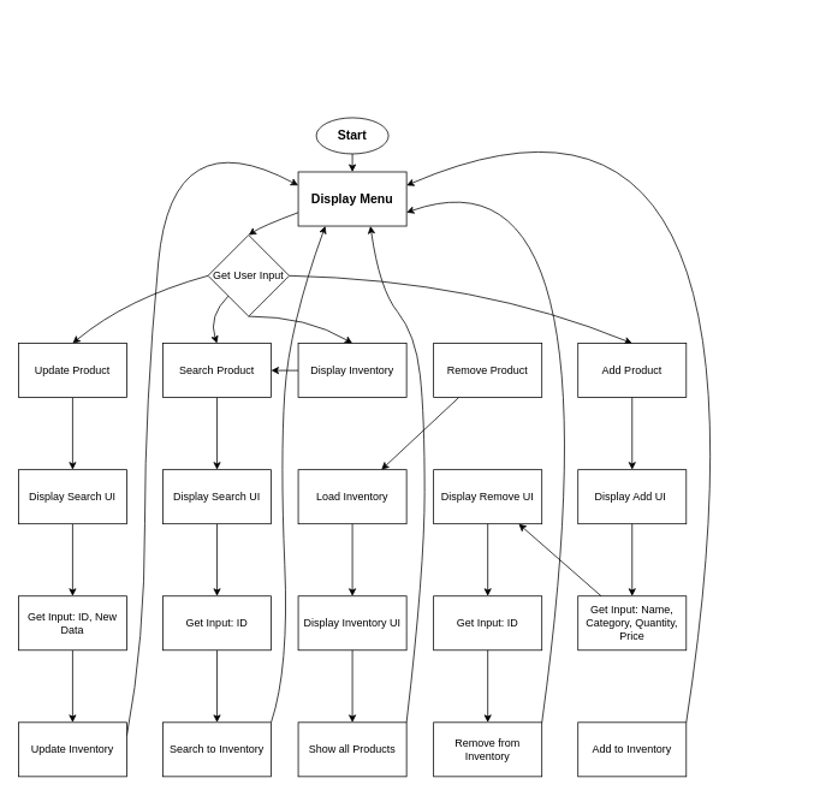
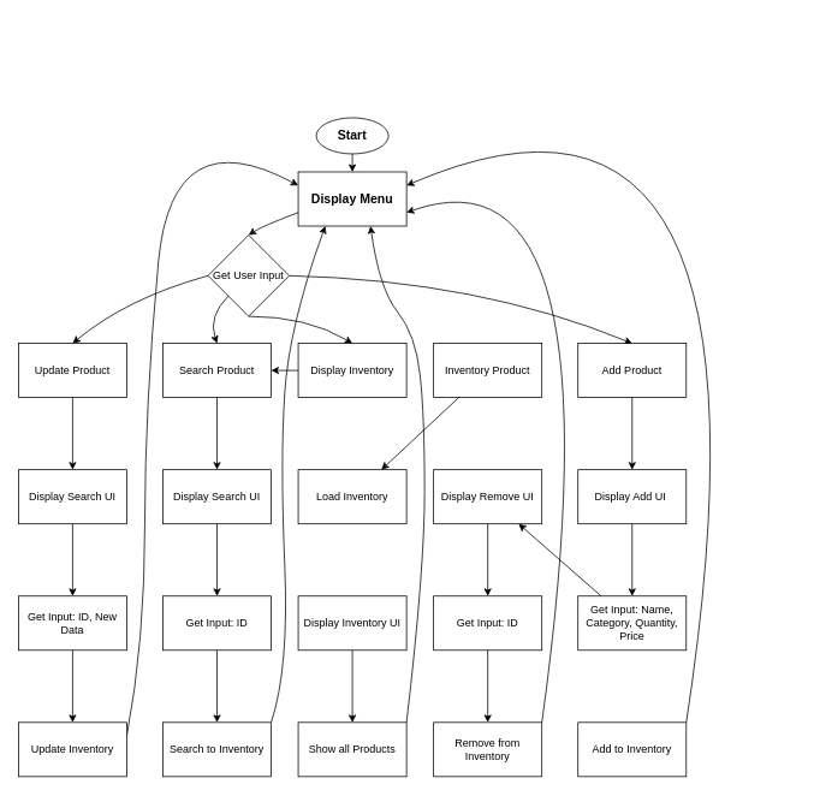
  <mxCell id="0" />
  <mxCell id="1" parent="0" />
  <mxCell id="2" value="" style="edgeStyle=none;html=1;" edge="1" parent="1" source="3" target="10"><mxGeometry relative="1" as="geometry" /></mxCell>
  <mxCell id="3" value="Start" style="ellipse;whiteSpace=wrap;html=1;fontStyle=1;fontSize=14;" vertex="1" parent="1"><mxGeometry x="350" y="130" width="80" height="40" as="geometry" /></mxCell>
  <mxCell id="4" style="edgeStyle=none;html=1;exitX=0.5;exitY=1;exitDx=0;exitDy=0;entryX=0.5;entryY=0;entryDx=0;entryDy=0;rounded=0;curved=1;" edge="1" parent="1" source="8" target="12"><mxGeometry relative="1" as="geometry"><Array as="points"><mxPoint x="140" y="330" /></Array></mxGeometry></mxCell>
  <mxCell id="5" style="edgeStyle=none;html=1;exitX=1;exitY=1;exitDx=0;exitDy=0;entryX=0.5;entryY=0;entryDx=0;entryDy=0;rounded=0;curved=1;" edge="1" parent="1" source="8" target="20"><mxGeometry relative="1" as="geometry"><Array as="points"><mxPoint x="230" y="350" /></Array></mxGeometry></mxCell>
  <mxCell id="6" style="edgeStyle=none;html=1;exitX=1;exitY=0.5;exitDx=0;exitDy=0;entryX=0.5;entryY=0;entryDx=0;entryDy=0;rounded=0;curved=1;" edge="1" parent="1" source="8" target="27"><mxGeometry relative="1" as="geometry"><Array as="points"><mxPoint x="340" y="350" /></Array></mxGeometry></mxCell>
  <mxCell id="7" style="edgeStyle=none;html=1;exitX=0.5;exitY=0;exitDx=0;exitDy=0;entryX=0.5;entryY=0;entryDx=0;entryDy=0;rounded=0;curved=1;" edge="1" parent="1" source="8" target="41"><mxGeometry relative="1" as="geometry"><Array as="points"><mxPoint x="530" y="310" /></Array></mxGeometry></mxCell>
  <mxCell id="8" value="Get User Input" style="rhombus;whiteSpace=wrap;html=1;direction=south;" vertex="1" parent="1"><mxGeometry x="230" y="260" width="90" height="90" as="geometry" /></mxCell>
  <mxCell id="9" style="edgeStyle=none;html=1;exitX=0;exitY=0.75;exitDx=0;exitDy=0;entryX=0;entryY=0.5;entryDx=0;entryDy=0;rounded=0;curved=1;" edge="1" parent="1" source="10" target="8"><mxGeometry relative="1" as="geometry"><Array as="points"><mxPoint x="290" y="250" /></Array></mxGeometry></mxCell>
  <mxCell id="10" value="Display Menu" style="whiteSpace=wrap;html=1;fontSize=14;fontStyle=1;" vertex="1" parent="1"><mxGeometry x="330" y="190" width="120" height="60" as="geometry" /></mxCell>
  <mxCell id="11" value="" style="edgeStyle=none;html=1;" edge="1" parent="1" source="12" target="14"><mxGeometry relative="1" as="geometry" /></mxCell>
  <mxCell id="12" value="Update Product" style="rounded=0;whiteSpace=wrap;html=1;" vertex="1" parent="1"><mxGeometry x="20" y="380" width="120" height="60" as="geometry" /></mxCell>
  <mxCell id="13" value="" style="edgeStyle=none;html=1;" edge="1" parent="1" source="14" target="16"><mxGeometry relative="1" as="geometry" /></mxCell>
  <mxCell id="14" value="Display Search UI" style="rounded=0;whiteSpace=wrap;html=1;" vertex="1" parent="1"><mxGeometry x="20" y="520" width="120" height="60" as="geometry" /></mxCell>
  <mxCell id="15" value="" style="edgeStyle=none;html=1;" edge="1" parent="1" source="16" target="18"><mxGeometry relative="1" as="geometry" /></mxCell>
  <mxCell id="16" value="Get Input: ID, New Data" style="rounded=0;whiteSpace=wrap;html=1;" vertex="1" parent="1"><mxGeometry x="20" y="660" width="120" height="60" as="geometry" /></mxCell>
  <mxCell id="17" style="edgeStyle=none;html=1;exitX=1;exitY=0.25;exitDx=0;exitDy=0;entryX=0;entryY=0.25;entryDx=0;entryDy=0;rounded=0;curved=1;" edge="1" parent="1" source="18" target="10"><mxGeometry relative="1" as="geometry"><Array as="points"><mxPoint x="160" y="710" /><mxPoint x="160" y="450" /><mxPoint x="190" y="130" /></Array></mxGeometry></mxCell>
  <mxCell id="18" value="Update Inventory" style="rounded=0;whiteSpace=wrap;html=1;" vertex="1" parent="1"><mxGeometry x="20" y="800" width="120" height="60" as="geometry" /></mxCell>
  <mxCell id="19" value="" style="edgeStyle=none;html=1;" edge="1" parent="1" source="20" target="22"><mxGeometry relative="1" as="geometry" /></mxCell>
  <mxCell id="20" value="Search Product" style="rounded=0;whiteSpace=wrap;html=1;" vertex="1" parent="1"><mxGeometry x="180" y="380" width="120" height="60" as="geometry" /></mxCell>
  <mxCell id="21" value="" style="edgeStyle=none;html=1;" edge="1" parent="1" source="22" target="24"><mxGeometry relative="1" as="geometry" /></mxCell>
  <mxCell id="22" value="Display Search UI" style="rounded=0;whiteSpace=wrap;html=1;" vertex="1" parent="1"><mxGeometry x="180" y="520" width="120" height="60" as="geometry" /></mxCell>
  <mxCell id="23" value="" style="edgeStyle=none;html=1;" edge="1" parent="1" source="24" target="26"><mxGeometry relative="1" as="geometry" /></mxCell>
  <mxCell id="24" value="Get Input: ID" style="rounded=0;whiteSpace=wrap;html=1;" vertex="1" parent="1"><mxGeometry x="180" y="660" width="120" height="60" as="geometry" /></mxCell>
  <mxCell id="25" style="edgeStyle=none;html=1;exitX=1;exitY=0;exitDx=0;exitDy=0;entryX=0.25;entryY=1;entryDx=0;entryDy=0;rounded=0;curved=1;" edge="1" parent="1" source="26" target="10"><mxGeometry relative="1" as="geometry"><Array as="points"><mxPoint x="320" y="740" /><mxPoint x="310" y="510" /><mxPoint x="320" y="360" /></Array></mxGeometry></mxCell>
  <mxCell id="26" value="Search to Inventory" style="rounded=0;whiteSpace=wrap;html=1;" vertex="1" parent="1"><mxGeometry x="180" y="800" width="120" height="60" as="geometry" /></mxCell>
  <mxCell id="27" value="Display Inventory" style="rounded=0;whiteSpace=wrap;html=1;" vertex="1" parent="1"><mxGeometry x="330" y="380" width="120" height="60" as="geometry" /></mxCell>
  <mxCell id="28" value="" style="edgeStyle=none;html=1;" edge="1" source="27" target="20" parent="1"><mxGeometry relative="1" as="geometry" /></mxCell>
  <mxCell id="29" value="Load Inventory" style="rounded=0;whiteSpace=wrap;html=1;" vertex="1" parent="1"><mxGeometry x="330" y="520" width="120" height="60" as="geometry" /></mxCell>
- <mxCell id="30" value="" style="edgeStyle=none;html=1;" edge="1" source="29" target="31" parent="1"><mxGeometry relative="1" as="geometry" /></mxCell>
  <mxCell id="31" value="Display Inventory UI" style="rounded=0;whiteSpace=wrap;html=1;" vertex="1" parent="1"><mxGeometry x="330" y="660" width="120" height="60" as="geometry" /></mxCell>
  <mxCell id="32" value="" style="edgeStyle=none;html=1;" edge="1" source="31" target="33" parent="1"><mxGeometry relative="1" as="geometry" /></mxCell>
  <mxCell id="33" value="Show all Products" style="rounded=0;whiteSpace=wrap;html=1;" vertex="1" parent="1"><mxGeometry x="330" y="800" width="120" height="60" as="geometry" /></mxCell>
- <mxCell id="34" value="Remove Product" style="rounded=0;whiteSpace=wrap;html=1;" vertex="1" parent="1"><mxGeometry x="480" y="380" width="120" height="60" as="geometry" /></mxCell>
+ <mxCell id="34" value="Inventory Product" style="rounded=0;whiteSpace=wrap;html=1;" vertex="1" parent="1"><mxGeometry x="480" y="380" width="120" height="60" as="geometry" /></mxCell>
  <mxCell id="35" value="" style="edgeStyle=none;html=1;" edge="1" source="34" target="29" parent="1"><mxGeometry relative="1" as="geometry" /></mxCell>
  <mxCell id="36" value="Display Remove UI" style="rounded=0;whiteSpace=wrap;html=1;" vertex="1" parent="1"><mxGeometry x="480" y="520" width="120" height="60" as="geometry" /></mxCell>
  <mxCell id="37" value="" style="edgeStyle=none;html=1;" edge="1" source="36" target="38" parent="1"><mxGeometry relative="1" as="geometry" /></mxCell>
  <mxCell id="38" value="Get Input: ID" style="rounded=0;whiteSpace=wrap;html=1;" vertex="1" parent="1"><mxGeometry x="480" y="660" width="120" height="60" as="geometry" /></mxCell>
  <mxCell id="39" value="" style="edgeStyle=none;html=1;" edge="1" source="38" target="40" parent="1"><mxGeometry relative="1" as="geometry" /></mxCell>
  <mxCell id="40" value="Remove from Inventory" style="rounded=0;whiteSpace=wrap;html=1;" vertex="1" parent="1"><mxGeometry x="480" y="800" width="120" height="60" as="geometry" /></mxCell>
  <mxCell id="41" value="Add Product" style="rounded=0;whiteSpace=wrap;html=1;" vertex="1" parent="1"><mxGeometry x="640" y="380" width="120" height="60" as="geometry" /></mxCell>
  <mxCell id="42" value="" style="edgeStyle=none;html=1;" edge="1" source="41" target="43" parent="1"><mxGeometry relative="1" as="geometry" /></mxCell>
  <mxCell id="43" value="Display Add UI&amp;nbsp;" style="rounded=0;whiteSpace=wrap;html=1;" vertex="1" parent="1"><mxGeometry x="640" y="520" width="120" height="60" as="geometry" /></mxCell>
  <mxCell id="44" value="" style="edgeStyle=none;html=1;" edge="1" source="43" target="45" parent="1"><mxGeometry relative="1" as="geometry" /></mxCell>
  <mxCell id="45" value="Get Input: Name, Category, Quantity, Price" style="rounded=0;whiteSpace=wrap;html=1;" vertex="1" parent="1"><mxGeometry x="640" y="660" width="120" height="60" as="geometry" /></mxCell>
  <mxCell id="46" value="" style="edgeStyle=none;html=1;" edge="1" source="45" target="36" parent="1"><mxGeometry relative="1" as="geometry" /></mxCell>
  <mxCell id="47" style="edgeStyle=none;html=1;exitX=1;exitY=0;exitDx=0;exitDy=0;entryX=1;entryY=0.25;entryDx=0;entryDy=0;rounded=0;curved=1;" edge="1" parent="1" source="48" target="10"><mxGeometry relative="1" as="geometry"><Array as="points"><mxPoint x="880" y="20" /></Array></mxGeometry></mxCell>
  <mxCell id="48" value="Add to Inventory" style="rounded=0;whiteSpace=wrap;html=1;" vertex="1" parent="1"><mxGeometry x="640" y="800" width="120" height="60" as="geometry" /></mxCell>
  <mxCell id="49" style="edgeStyle=none;html=1;exitX=1;exitY=0;exitDx=0;exitDy=0;rounded=0;curved=1;" edge="1" parent="1" source="33"><mxGeometry relative="1" as="geometry"><mxPoint x="410" y="250" as="targetPoint" /><Array as="points"><mxPoint x="470" y="630" /><mxPoint x="470" y="460" /><mxPoint x="460" y="370" /><mxPoint x="420" y="320" /></Array></mxGeometry></mxCell>
  <mxCell id="50" style="edgeStyle=none;html=1;exitX=1;exitY=0;exitDx=0;exitDy=0;entryX=1;entryY=0.75;entryDx=0;entryDy=0;rounded=0;curved=1;" edge="1" parent="1" source="40" target="10"><mxGeometry relative="1" as="geometry"><Array as="points"><mxPoint x="690" y="150" /></Array></mxGeometry></mxCell>
